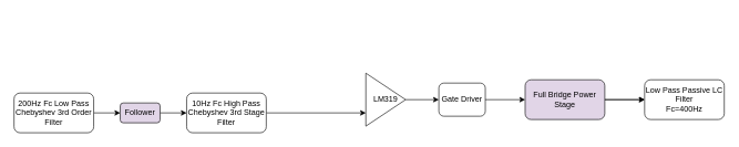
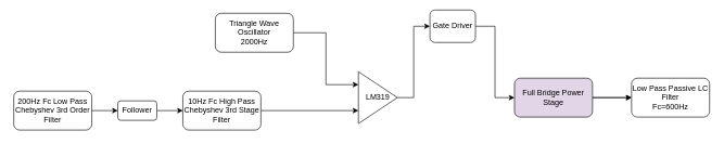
  <mxCell id="0" />
  <mxCell id="1" parent="0" />
+ <mxCell id="2" style="edgeStyle=orthogonalEdgeStyle;rounded=0;orthogonalLoop=1;jettySize=auto;html=1;exitX=1;exitY=0.5;exitDx=0;exitDy=0;entryX=0;entryY=0.25;entryDx=0;entryDy=0;" edge="1" parent="1" source="3" target="16"><mxGeometry relative="1" as="geometry"><mxPoint x="500" y="140" as="targetPoint" /></mxGeometry></mxCell>
+ <mxCell id="3" value="Triangle Wave Oscillator&lt;br&gt;2000Hz" style="rounded=1;whiteSpace=wrap;html=1;" vertex="1" parent="1"><mxGeometry x="330" y="20" width="120" height="60" as="geometry" /></mxCell>
  <mxCell id="4" style="edgeStyle=orthogonalEdgeStyle;rounded=0;orthogonalLoop=1;jettySize=auto;html=1;exitX=1;exitY=0.5;exitDx=0;exitDy=0;entryX=0;entryY=0.5;entryDx=0;entryDy=0;" edge="1" parent="1" source="16" target="12"><mxGeometry relative="1" as="geometry"><mxPoint x="620" y="155" as="sourcePoint" /></mxGeometry></mxCell>
  <mxCell id="5" style="edgeStyle=orthogonalEdgeStyle;rounded=0;orthogonalLoop=1;jettySize=auto;html=1;exitX=1;exitY=0.5;exitDx=0;exitDy=0;entryX=0;entryY=0.5;entryDx=0;entryDy=0;" edge="1" parent="1" source="6" target="8"><mxGeometry relative="1" as="geometry" /></mxCell>
  <mxCell id="6" value="200Hz Fc Low Pass Chebyshev 3rd Order Filter" style="rounded=1;whiteSpace=wrap;html=1;" vertex="1" parent="1"><mxGeometry x="20" y="140" width="120" height="60" as="geometry" /></mxCell>
  <mxCell id="7" style="edgeStyle=orthogonalEdgeStyle;rounded=0;orthogonalLoop=1;jettySize=auto;html=1;exitX=1;exitY=0.5;exitDx=0;exitDy=0;entryX=0;entryY=0.5;entryDx=0;entryDy=0;" edge="1" parent="1" source="8" target="10"><mxGeometry relative="1" as="geometry" /></mxCell>
- <mxCell id="8" value="Follower" style="rounded=1;whiteSpace=wrap;html=1;fillColor=#e1d5e7;" vertex="1" parent="1"><mxGeometry x="180" y="155" width="60" height="30" as="geometry" /></mxCell>
+ <mxCell id="8" value="Follower" style="rounded=1;whiteSpace=wrap;html=1;" vertex="1" parent="1"><mxGeometry x="180" y="155" width="60" height="30" as="geometry" /></mxCell>
  <mxCell id="9" style="edgeStyle=orthogonalEdgeStyle;rounded=0;orthogonalLoop=1;jettySize=auto;html=1;exitX=1;exitY=0.5;exitDx=0;exitDy=0;entryX=0;entryY=0.75;entryDx=0;entryDy=0;" edge="1" parent="1" source="10" target="16"><mxGeometry relative="1" as="geometry"><mxPoint x="500" y="170" as="targetPoint" /></mxGeometry></mxCell>
  <mxCell id="10" value="10Hz Fc High Pass Chebyshev 3rd Stage Filter" style="rounded=1;whiteSpace=wrap;html=1;" vertex="1" parent="1"><mxGeometry x="280" y="140" width="120" height="60" as="geometry" /></mxCell>
  <mxCell id="11" style="edgeStyle=orthogonalEdgeStyle;rounded=0;orthogonalLoop=1;jettySize=auto;html=1;exitX=1;exitY=0.5;exitDx=0;exitDy=0;entryX=0;entryY=0.5;entryDx=0;entryDy=0;" edge="1" parent="1" source="12" target="14"><mxGeometry relative="1" as="geometry" /></mxCell>
- <mxCell id="12" value="Gate Driver" style="rounded=1;whiteSpace=wrap;html=1;" vertex="1" parent="1"><mxGeometry x="660" y="125" width="70" height="50" as="geometry" /></mxCell>
+ <mxCell id="12" value="Gate Driver" style="rounded=1;whiteSpace=wrap;html=1;" vertex="1" parent="1"><mxGeometry x="660" y="15" width="70" height="50" as="geometry" /></mxCell>
  <mxCell id="13" style="edgeStyle=orthogonalEdgeStyle;rounded=0;orthogonalLoop=1;jettySize=auto;html=1;exitX=1;exitY=0.5;exitDx=0;exitDy=0;entryX=0;entryY=0.5;entryDx=0;entryDy=0;" edge="1" parent="1" source="14" target="15"><mxGeometry relative="1" as="geometry" /></mxCell>
  <mxCell id="14" value="Full Bridge Power Stage" style="rounded=1;whiteSpace=wrap;html=1;fillColor=#e1d5e7;" vertex="1" parent="1"><mxGeometry x="790" y="120" width="120" height="60" as="geometry" /></mxCell>
- <mxCell id="15" value="Low Pass Passive LC Filter&lt;br&gt;Fc=400Hz" style="rounded=1;whiteSpace=wrap;html=1;" vertex="1" parent="1"><mxGeometry x="970" y="120" width="120" height="60" as="geometry" /></mxCell>
+ <mxCell id="15" value="Low Pass Passive LC Filter&lt;br&gt;Fc=600Hz" style="rounded=1;whiteSpace=wrap;html=1;" vertex="1" parent="1"><mxGeometry x="970" y="120" width="120" height="60" as="geometry" /></mxCell>
  <mxCell id="16" value="LM319" style="triangle;whiteSpace=wrap;html=1;" vertex="1" parent="1"><mxGeometry x="550" y="110" width="60" height="80" as="geometry" /></mxCell>
  <mxCell id="17" style="edgeStyle=orthogonalEdgeStyle;rounded=0;orthogonalLoop=1;jettySize=auto;html=1;exitX=1;exitY=0.5;exitDx=0;exitDy=0;entryX=0;entryY=0.5;entryDx=0;entryDy=0;" edge="1" parent="1"><mxGeometry relative="1" as="geometry"><mxPoint x="910" y="150" as="sourcePoint" /><mxPoint x="970" y="150" as="targetPoint" /></mxGeometry></mxCell>
